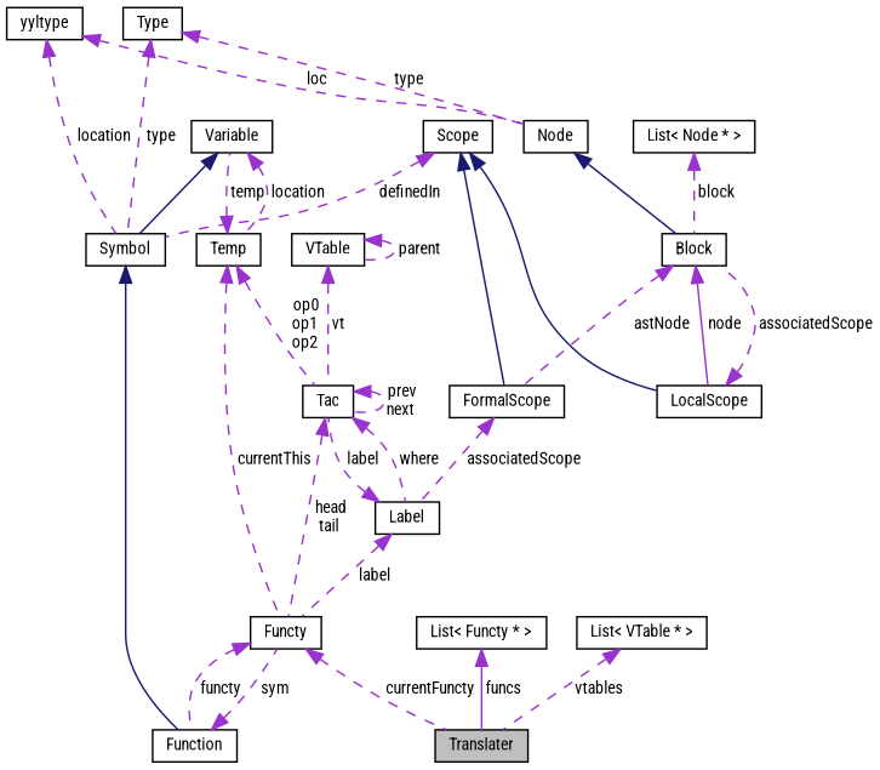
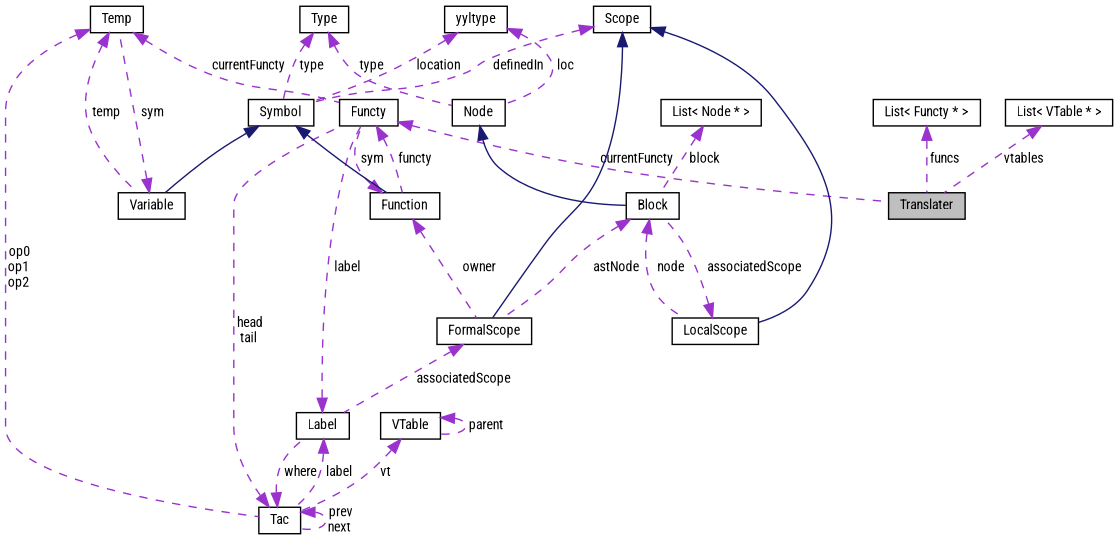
  digraph {
    fontname="Roboto Condensed"
    node [color=black fillcolor=white fontname="Roboto Condensed" fontsize=10 shape=record style=filled]
    edge [color=darkorchid3 dir=back fontname="Roboto Condensed" fontsize=10 labelfontname=Helvetica labelfontsize=10 style=dashed]
    n1 [fillcolor=grey75 fontcolor=black height=0.2 label=Translater width=0.4]
    n2 [height=0.2 label=Functy width=0.4]
    n3 [height=0.2 label=Function width=0.4]
    n4 [height=0.2 label=FormalScope width=0.4]
    n5 [height=0.2 label=Tac width=0.4]
    n6 [height=0.2 label=Label width=0.4]
    n7 [height=0.2 label=Temp width=0.4]
    n8 [height=0.2 label=Variable width=0.4]
    n9 [height=0.2 label=Symbol width=0.4]
    n10 [height=0.2 label=yyltype width=0.4]
    n11 [height=0.2 label="Node" width=0.4]
    n12 [height=0.2 label=Block width=0.4]
    n13 [height=0.2 label=Type width=0.4]
    n14 [height=0.2 label=Scope width=0.4]
    n15 [height=0.2 label=LocalScope width=0.4]
    n16 [height=0.2 label=VTable width=0.4]
    n17 [height=0.2 label="List\< Node * \>" width=0.4]
    n18 [height=0.2 label="List\< Functy * \>" width=0.4]
    n19 [height=0.2 label="List\< VTable * \>" width=0.4]
    n2 -> n1 [label=" currentFuncty"]
    n2 -> n3 [label=" functy"]
    n3 -> n2 [label=" sym"]
+   n3 -> n4 [label=" owner"]
    n4 -> n6 [label=" associatedScope"]
    n5 -> n2 [label=" head\ntail"]
    n5 -> n5 [label=" prev\nnext"]
    n5 -> n6 [label=" where"]
    n6 -> n2 [label=" label"]
    n6 -> n5 [label=" label"]
-   n7 -> n2 [label=" currentThis"]
+   n7 -> n2 [label=" currentFuncty"]
    n7 -> n5 [label=" op0\nop1\nop2"]
    n7 -> n8 [label=" temp"]
-   n8 -> n7 [label=" location"]
+   n8 -> n7 [label=" sym"]
    n9 -> n3 [color=midnightblue style=solid]
-   n8 -> n9 [color=midnightblue style=solid]
+   n9 -> n8 [color=midnightblue style=solid]
    n10 -> n9 [label=" location"]
    n10 -> n11 [label=" loc"]
    n11 -> n12 [color=midnightblue style=solid]
    n12 -> n4 [label=" astNode"]
-   n12 -> n15 [label=" node" style=solid]
+   n12 -> n15 [label=" node"]
    n13 -> n9 [label=" type"]
    n13 -> n11 [label=" type"]
    n14 -> n4 [color=midnightblue style=solid]
    n14 -> n9 [label=" definedIn"]
    n14 -> n15 [color=midnightblue style=solid]
    n15 -> n12 [label=" associatedScope"]
    n16 -> n5 [label=" vt"]
    n16 -> n16 [label=" parent"]
    n17 -> n12 [label=" block"]
-   n18 -> n1 [label=" funcs" style=solid]
+   n18 -> n1 [label=" funcs"]
    n19 -> n1 [label=" vtables"]
  }
